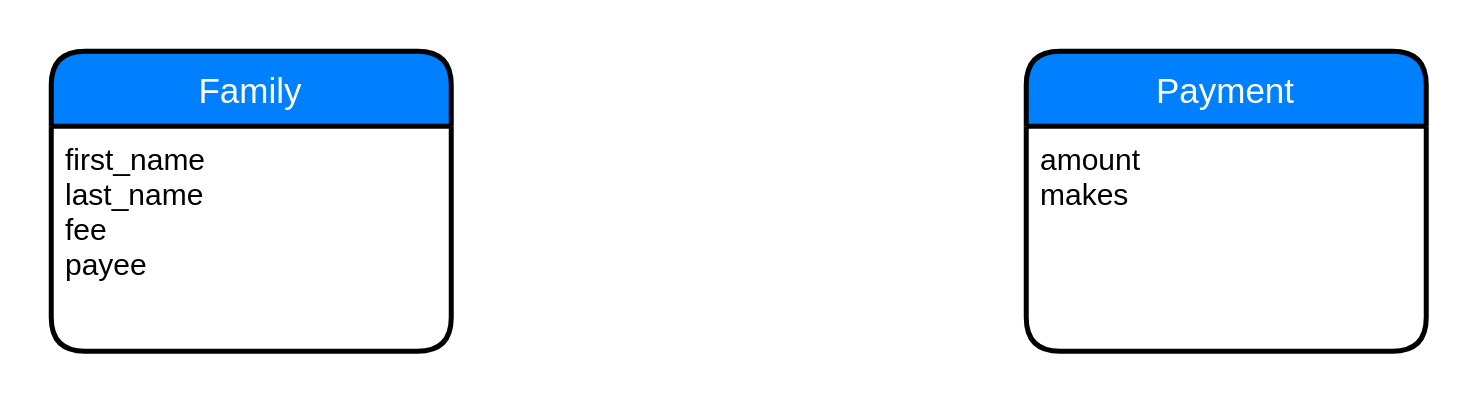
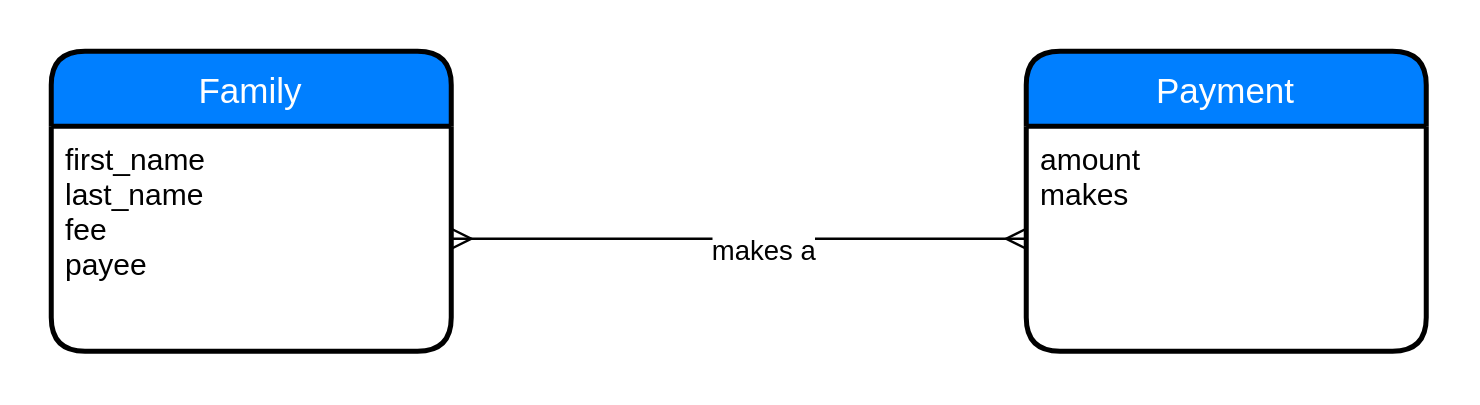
  <mxCell id="0" />
  <mxCell id="1" parent="0" />
  <mxCell id="2" value="Family" style="swimlane;childLayout=stackLayout;horizontal=1;startSize=30;horizontalStack=0;rounded=1;fontSize=14;fontStyle=0;strokeWidth=2;resizeParent=0;resizeLast=1;shadow=0;dashed=0;align=center;fillColor=#007FFF;fontColor=#FFFFFF;" parent="1" vertex="1"><mxGeometry x="20" y="20" width="160" height="120" as="geometry" /></mxCell>
  <mxCell id="3" value="first_name&#10;last_name&#10;fee&#10;payee" style="align=left;strokeColor=none;fillColor=none;spacingLeft=4;fontSize=12;verticalAlign=top;resizable=0;rotatable=0;part=1;" parent="2" vertex="1"><mxGeometry y="30" width="160" height="90" as="geometry" /></mxCell>
  <mxCell id="4" value="Payment" style="swimlane;childLayout=stackLayout;horizontal=1;startSize=30;horizontalStack=0;rounded=1;fontSize=14;fontStyle=0;strokeWidth=2;resizeParent=0;resizeLast=1;shadow=0;dashed=0;align=center;fontColor=#FFFFFF;fillColor=#007FFF;" parent="1" vertex="1"><mxGeometry x="410" y="20" width="160" height="120" as="geometry" /></mxCell>
  <mxCell id="5" value="amount&#10;makes" style="align=left;strokeColor=none;fillColor=none;spacingLeft=4;fontSize=12;verticalAlign=top;resizable=0;rotatable=0;part=1;" parent="4" vertex="1"><mxGeometry y="30" width="160" height="90" as="geometry" /></mxCell>
+ <mxCell id="6" value="" style="edgeStyle=entityRelationEdgeStyle;fontSize=12;html=1;endArrow=ERmany;startArrow=ERmany;fontColor=#FFFFFF;exitX=1;exitY=0.5;exitDx=0;exitDy=0;entryX=0;entryY=0.5;entryDx=0;entryDy=0;" parent="1" source="3" target="5" edge="1"><mxGeometry width="100" height="100" relative="1" as="geometry"><mxPoint x="260" y="340" as="sourcePoint" /><mxPoint x="360" y="240" as="targetPoint" /></mxGeometry></mxCell>
+ <mxCell id="7" value="&lt;font color=&quot;#000000&quot;&gt;makes a&lt;/font&gt;" style="edgeLabel;html=1;align=center;verticalAlign=middle;resizable=0;points=[];fontColor=#FFFFFF;" parent="6" vertex="1" connectable="0"><mxGeometry x="0.078" y="-4" relative="1" as="geometry"><mxPoint as="offset" /></mxGeometry></mxCell>
